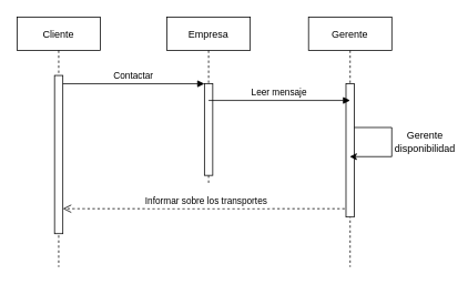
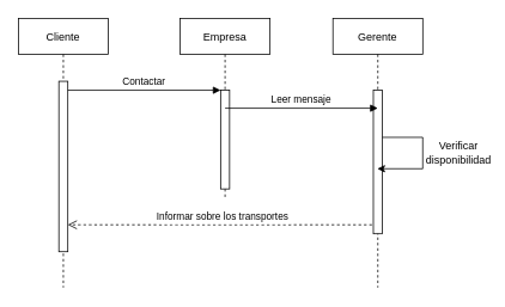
  <mxCell id="0" />
  <mxCell id="1" parent="0" />
  <mxCell id="2" value="Cliente" style="shape=umlLifeline;perimeter=lifelinePerimeter;container=1;collapsible=0;recursiveResize=0;rounded=0;shadow=0;strokeWidth=1;" parent="1" vertex="1"><mxGeometry x="20" y="20" width="100" height="300" as="geometry" /></mxCell>
  <mxCell id="3" value="" style="points=[];perimeter=orthogonalPerimeter;rounded=0;shadow=0;strokeWidth=1;" parent="2" vertex="1"><mxGeometry x="45" y="70" width="10" height="190" as="geometry" /></mxCell>
  <mxCell id="4" value="Empresa" style="shape=umlLifeline;perimeter=lifelinePerimeter;container=1;collapsible=0;recursiveResize=0;rounded=0;shadow=0;strokeWidth=1;" parent="1" vertex="1"><mxGeometry x="200" y="20" width="100" height="200" as="geometry" /></mxCell>
  <mxCell id="5" value="" style="points=[];perimeter=orthogonalPerimeter;rounded=0;shadow=0;strokeWidth=1;" parent="4" vertex="1"><mxGeometry x="45" y="80" width="10" height="110" as="geometry" /></mxCell>
  <mxCell id="6" value="Informar sobre los transportes" style="verticalAlign=bottom;endArrow=open;dashed=1;endSize=8;shadow=0;strokeWidth=1;" parent="1" source="8" target="3" edge="1"><mxGeometry relative="1" as="geometry"><mxPoint x="175" y="176" as="targetPoint" /><mxPoint x="410" y="240" as="sourcePoint" /><Array as="points"><mxPoint x="200" y="250" /><mxPoint x="90" y="250" /></Array></mxGeometry></mxCell>
  <mxCell id="7" value="Contactar" style="verticalAlign=bottom;endArrow=block;entryX=0;entryY=0;shadow=0;strokeWidth=1;" parent="1" source="3" target="5" edge="1"><mxGeometry relative="1" as="geometry"><mxPoint x="175" y="100" as="sourcePoint" /></mxGeometry></mxCell>
  <mxCell id="8" value="Gerente" style="shape=umlLifeline;perimeter=lifelinePerimeter;container=1;collapsible=0;recursiveResize=0;rounded=0;shadow=0;strokeWidth=1;" vertex="1" parent="1"><mxGeometry x="370" y="20" width="100" height="300" as="geometry" /></mxCell>
  <mxCell id="9" value="" style="points=[];perimeter=orthogonalPerimeter;rounded=0;shadow=0;strokeWidth=1;" vertex="1" parent="8"><mxGeometry x="45" y="80" width="10" height="160" as="geometry" /></mxCell>
  <mxCell id="10" value="" style="endArrow=classic;html=1;rounded=0;" edge="1" parent="8"><mxGeometry width="50" height="50" relative="1" as="geometry"><mxPoint x="55" y="132.5" as="sourcePoint" /><mxPoint x="49.5" y="167.5" as="targetPoint" /><Array as="points"><mxPoint x="100" y="132.5" /><mxPoint x="100" y="167.5" /></Array></mxGeometry></mxCell>
  <mxCell id="11" value="Leer mensaje" style="verticalAlign=bottom;endArrow=block;entryX=0;entryY=0;shadow=0;strokeWidth=1;" edge="1" parent="1"><mxGeometry relative="1" as="geometry"><mxPoint x="250" y="120" as="sourcePoint" /><mxPoint x="420" y="120" as="targetPoint" /></mxGeometry></mxCell>
- <mxCell id="12" value="Gerente&lt;br&gt;disponibilidad" style="text;html=1;strokeColor=none;fillColor=none;align=center;verticalAlign=middle;whiteSpace=wrap;rounded=0;" vertex="1" parent="1"><mxGeometry x="480" y="155" width="60" height="30" as="geometry" /></mxCell>
+ <mxCell id="12" value="Verificar&lt;br&gt;disponibilidad" style="text;html=1;strokeColor=none;fillColor=none;align=center;verticalAlign=middle;whiteSpace=wrap;rounded=0;" vertex="1" parent="1"><mxGeometry x="480" y="155" width="60" height="30" as="geometry" /></mxCell>
